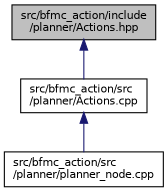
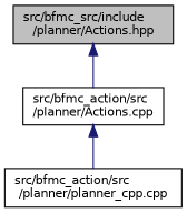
  digraph {
    node [color=black fillcolor=white fontname=Helvetica fontsize=10 shape=record style=filled]
    edge [color=midnightblue dir=back fontname=Helvetica fontsize=10 labelfontname=Helvetica labelfontsize=10 style=solid]
-   n1 [fillcolor=grey75 fontcolor=black height=0.2 label="src/bfmc_action/include\l/planner/Actions.hpp" width=0.4]
+   n1 [fillcolor=grey75 fontcolor=black height=0.2 label="src/bfmc_src/include\l/planner/Actions.hpp" width=0.4]
    n2 [height=0.2 label="src/bfmc_action/src\l/planner/Actions.cpp" width=0.4]
-   n3 [height=0.2 label="src/bfmc_action/src\l/planner/planner_node.cpp" width=0.4]
+   n3 [height=0.2 label="src/bfmc_action/src\l/planner/planner_cpp.cpp" width=0.4]
    n1 -> n2
    n2 -> n3
  }
